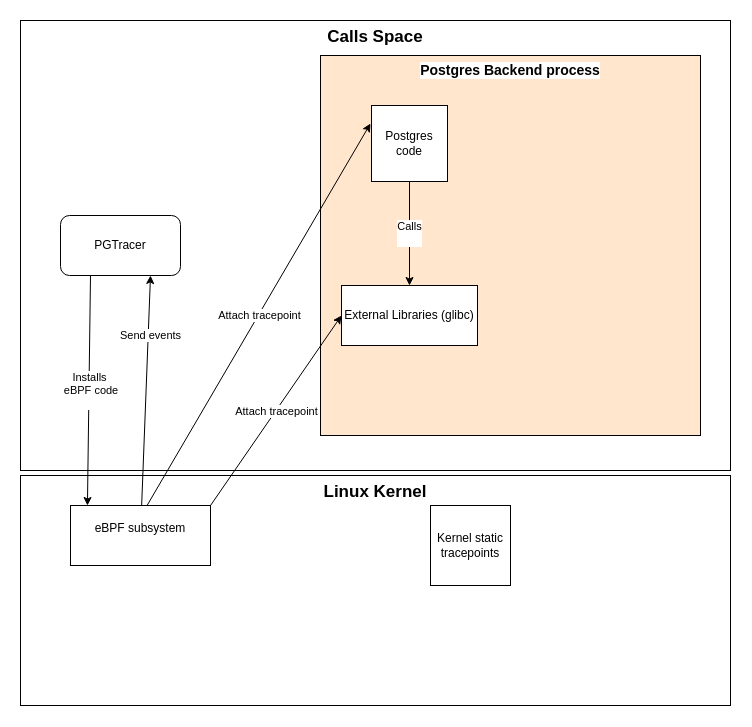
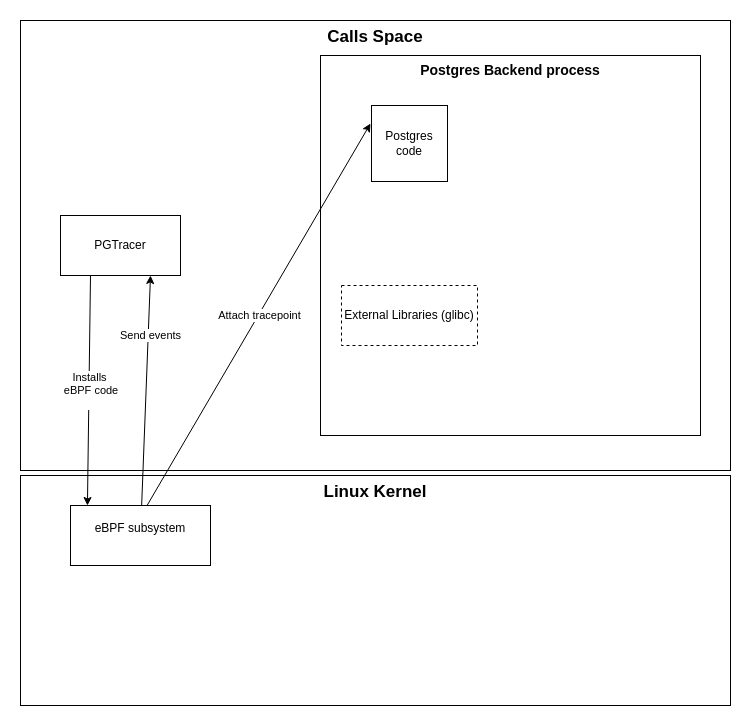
  <mxCell id="0" />
  <mxCell id="1" parent="0" />
  <mxCell id="2" value="&lt;div&gt;Calls Space&lt;/div&gt;" style="rounded=0;whiteSpace=wrap;html=1;labelBackgroundColor=#FFFFFF;fontSize=17;verticalAlign=top;fontStyle=1" parent="1" vertex="1"><mxGeometry x="20" y="20" width="710" height="450" as="geometry" /></mxCell>
- <mxCell id="3" value="&lt;div style=&quot;font-size: 14px;&quot;&gt;Postgres Backend process&lt;/div&gt;" style="whiteSpace=wrap;html=1;aspect=fixed;labelBackgroundColor=#FFFFFF;fontSize=14;verticalAlign=top;fontStyle=1;fillColor=#ffe6cc;" parent="1" vertex="1"><mxGeometry x="320" y="55" width="380" height="380" as="geometry" /></mxCell>
- <mxCell id="4" value="&lt;div&gt;Calls&lt;/div&gt;&lt;div&gt;&lt;br&gt;&lt;/div&gt;" style="edgeStyle=orthogonalEdgeStyle;rounded=0;orthogonalLoop=1;jettySize=auto;html=1;" parent="1" source="5" target="6" edge="1"><mxGeometry relative="1" as="geometry" /></mxCell>
+ <mxCell id="3" value="&lt;div style=&quot;font-size: 14px;&quot;&gt;Postgres Backend process&lt;/div&gt;" style="whiteSpace=wrap;html=1;aspect=fixed;labelBackgroundColor=#FFFFFF;fontSize=14;verticalAlign=top;fontStyle=1" parent="1" vertex="1"><mxGeometry x="320" y="55" width="380" height="380" as="geometry" /></mxCell>
  <mxCell id="5" value="&lt;div&gt;Postgres code&lt;/div&gt;" style="whiteSpace=wrap;html=1;aspect=fixed;" parent="1" vertex="1"><mxGeometry x="371" y="105" width="76" height="76" as="geometry" /></mxCell>
- <mxCell id="6" value="&lt;div&gt;External Libraries (glibc)&lt;/div&gt;" style="rounded=0;whiteSpace=wrap;html=1;" parent="1" vertex="1"><mxGeometry x="341" y="285" width="136" height="60" as="geometry" /></mxCell>
+ <mxCell id="6" value="&lt;div&gt;External Libraries (glibc)&lt;/div&gt;" style="rounded=0;whiteSpace=wrap;html=1;dashed=1;" parent="1" vertex="1"><mxGeometry x="341" y="285" width="136" height="60" as="geometry" /></mxCell>
  <mxCell id="7" value="&lt;div style=&quot;font-size: 17px;&quot;&gt;&lt;b&gt;&lt;font style=&quot;font-size: 17px;&quot;&gt;Linux Kernel&lt;/font&gt;&lt;/b&gt;&lt;/div&gt;" style="rounded=0;whiteSpace=wrap;html=1;labelBackgroundColor=#FFFFFF;verticalAlign=top;" parent="1" vertex="1"><mxGeometry x="20" y="475" width="710" height="230" as="geometry" /></mxCell>
  <mxCell id="8" value="&lt;div&gt;eBPF subsystem&lt;/div&gt;&lt;div&gt;&lt;br&gt;&lt;/div&gt;" style="rounded=0;whiteSpace=wrap;html=1;" parent="1" vertex="1"><mxGeometry x="70" y="505" width="140" height="60" as="geometry" /></mxCell>
  <mxCell id="9" value="" style="endArrow=classic;html=1;rounded=0;entryX=0;entryY=0.5;entryDx=0;entryDy=0;" parent="1" edge="1"><mxGeometry relative="1" as="geometry"><mxPoint x="146.549" y="505" as="sourcePoint" /><mxPoint x="370" y="123" as="targetPoint" /></mxGeometry></mxCell>
  <mxCell id="10" value="&lt;div&gt;Attach tracepoint&lt;/div&gt;" style="edgeLabel;resizable=0;html=1;align=center;verticalAlign=middle;" parent="9" connectable="0" vertex="1"><mxGeometry relative="1" as="geometry" /></mxCell>
- <mxCell id="11" value="" style="endArrow=classic;html=1;rounded=0;entryX=0;entryY=0.5;entryDx=0;entryDy=0;exitX=1;exitY=0;exitDx=0;exitDy=0;" parent="1" source="8" target="6" edge="1"><mxGeometry relative="1" as="geometry"><mxPoint x="89.999" y="505" as="sourcePoint" /><mxPoint x="313.45" y="123" as="targetPoint" /></mxGeometry></mxCell>
- <mxCell id="12" value="&lt;div&gt;Attach tracepoint&lt;/div&gt;" style="edgeLabel;resizable=0;html=1;align=center;verticalAlign=middle;" parent="11" connectable="0" vertex="1"><mxGeometry relative="1" as="geometry" /></mxCell>
- <mxCell id="13" value="&lt;div&gt;Kernel static &lt;br&gt;&lt;/div&gt;&lt;div&gt;tracepoints&lt;/div&gt;" style="whiteSpace=wrap;html=1;aspect=fixed;" parent="1" vertex="1"><mxGeometry x="430" y="505" width="80" height="80" as="geometry" /></mxCell>
- <mxCell id="14" value="&lt;div&gt;PGTracer&lt;/div&gt;" style="whiteSpace=wrap;html=1;rounded=1;" parent="1" vertex="1"><mxGeometry x="60" y="215" width="120" height="60" as="geometry" /></mxCell>
+ <mxCell id="14" value="&lt;div&gt;PGTracer&lt;/div&gt;" style="rounded=0;whiteSpace=wrap;html=1;" parent="1" vertex="1"><mxGeometry x="60" y="215" width="120" height="60" as="geometry" /></mxCell>
  <mxCell id="15" value="" style="endArrow=classic;html=1;rounded=0;entryX=0.121;entryY=0;entryDx=0;entryDy=0;exitX=0.25;exitY=1;exitDx=0;exitDy=0;entryPerimeter=0;" parent="1" source="14" target="8" edge="1"><mxGeometry relative="1" as="geometry"><mxPoint x="40" y="355" as="sourcePoint" /><mxPoint x="140" y="355" as="targetPoint" /><Array as="points" /></mxGeometry></mxCell>
  <mxCell id="16" value="&lt;div&gt;Installs&lt;/div&gt;&lt;div&gt;&amp;nbsp;eBPF code&lt;/div&gt;&lt;div&gt;&lt;br&gt;&lt;/div&gt;" style="edgeLabel;resizable=0;html=1;align=center;verticalAlign=middle;" parent="15" connectable="0" vertex="1"><mxGeometry relative="1" as="geometry" /></mxCell>
  <mxCell id="17" value="&lt;div&gt;Send events&lt;/div&gt;" style="endArrow=classic;html=1;rounded=0;entryX=0.75;entryY=1;entryDx=0;entryDy=0;" parent="1" source="8" target="14" edge="1"><mxGeometry x="0.479" y="-2" relative="1" as="geometry"><mxPoint x="150" y="495" as="sourcePoint" /><mxPoint x="220" y="405" as="targetPoint" /><Array as="points" /><mxPoint as="offset" /></mxGeometry></mxCell>
